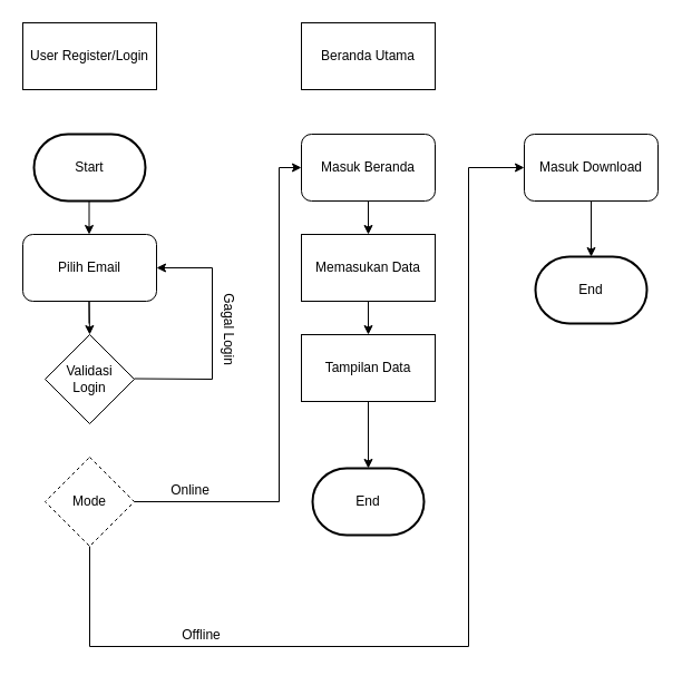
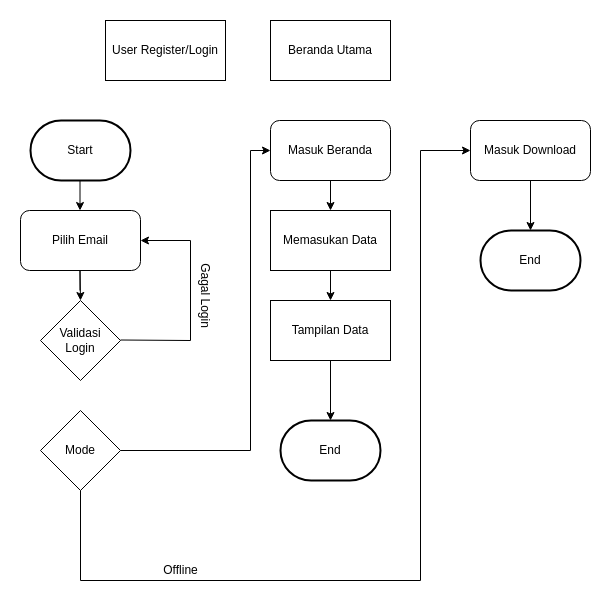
  <mxCell id="0" />
  <mxCell id="1" parent="0" />
- <mxCell id="2" value="User Register/Login" style="rounded=0;whiteSpace=wrap;html=1;" vertex="1" parent="1"><mxGeometry x="20" y="20" width="120" height="60" as="geometry" /></mxCell>
+ <mxCell id="2" value="User Register/Login" style="rounded=0;whiteSpace=wrap;html=1;" vertex="1" parent="1"><mxGeometry x="105" y="20" width="120" height="60" as="geometry" /></mxCell>
  <mxCell id="3" value="" style="endArrow=classic;html=1;rounded=0;" edge="1" parent="1"><mxGeometry width="50" height="50" relative="1" as="geometry"><mxPoint x="79.5" y="180" as="sourcePoint" /><mxPoint x="79.5" y="210" as="targetPoint" /></mxGeometry></mxCell>
  <mxCell id="4" value="" style="endArrow=classic;html=1;rounded=0;" edge="1" parent="1"><mxGeometry width="50" height="50" relative="1" as="geometry"><mxPoint x="79.5" y="290" as="sourcePoint" /><mxPoint x="80" y="300" as="targetPoint" /><Array as="points"><mxPoint x="79.5" y="270" /></Array></mxGeometry></mxCell>
  <mxCell id="5" value="Pilih Email" style="rounded=1;whiteSpace=wrap;html=1;" vertex="1" parent="1"><mxGeometry x="20" y="210" width="120" height="60" as="geometry" /></mxCell>
  <mxCell id="6" value="Validasi&lt;br&gt;Login" style="rhombus;whiteSpace=wrap;html=1;" vertex="1" parent="1"><mxGeometry x="40" y="300" width="80" height="80" as="geometry" /></mxCell>
  <mxCell id="7" value="" style="endArrow=classic;html=1;rounded=0;" edge="1" parent="1" target="5"><mxGeometry width="50" height="50" relative="1" as="geometry"><mxPoint x="120" y="339.5" as="sourcePoint" /><mxPoint x="140" y="240" as="targetPoint" /><Array as="points"><mxPoint x="190" y="340" /><mxPoint x="190" y="240" /></Array></mxGeometry></mxCell>
  <mxCell id="8" value="Gagal Login" style="text;html=1;resizable=0;autosize=1;align=center;verticalAlign=middle;points=[];fillColor=none;strokeColor=none;rounded=0;rotation=90;" vertex="1" parent="1"><mxGeometry x="160" y="280" width="90" height="30" as="geometry" /></mxCell>
  <mxCell id="9" value="Beranda Utama" style="rounded=0;whiteSpace=wrap;html=1;" vertex="1" parent="1"><mxGeometry x="270" y="20" width="120" height="60" as="geometry" /></mxCell>
  <mxCell id="10" value="Masuk Beranda" style="rounded=1;whiteSpace=wrap;html=1;" vertex="1" parent="1"><mxGeometry x="270" y="120" width="120" height="60" as="geometry" /></mxCell>
  <mxCell id="11" value="" style="endArrow=classic;html=1;rounded=0;exitX=0.5;exitY=1;exitDx=0;exitDy=0;" edge="1" parent="1" source="10"><mxGeometry width="50" height="50" relative="1" as="geometry"><mxPoint x="320" y="220" as="sourcePoint" /><mxPoint x="330" y="210" as="targetPoint" /></mxGeometry></mxCell>
  <mxCell id="12" value="Memasukan Data" style="rounded=0;whiteSpace=wrap;html=1;" vertex="1" parent="1"><mxGeometry x="270" y="210" width="120" height="60" as="geometry" /></mxCell>
  <mxCell id="13" value="Tampilan Data" style="rounded=0;whiteSpace=wrap;html=1;" vertex="1" parent="1"><mxGeometry x="270" y="300" width="120" height="60" as="geometry" /></mxCell>
  <mxCell id="14" value="" style="endArrow=classic;html=1;rounded=0;exitX=0.5;exitY=1;exitDx=0;exitDy=0;entryX=0.5;entryY=0;entryDx=0;entryDy=0;" edge="1" parent="1" source="12" target="13"><mxGeometry width="50" height="50" relative="1" as="geometry"><mxPoint x="350" y="300" as="sourcePoint" /><mxPoint x="400" y="250" as="targetPoint" /></mxGeometry></mxCell>
  <mxCell id="15" value="" style="endArrow=classic;html=1;rounded=0;entryX=0.5;entryY=0;entryDx=0;entryDy=0;entryPerimeter=0;" edge="1" parent="1" target="16"><mxGeometry width="50" height="50" relative="1" as="geometry"><mxPoint x="330" y="360" as="sourcePoint" /><mxPoint x="380" y="310" as="targetPoint" /></mxGeometry></mxCell>
  <mxCell id="16" value="End" style="strokeWidth=2;html=1;shape=mxgraph.flowchart.terminator;whiteSpace=wrap;" vertex="1" parent="1"><mxGeometry x="280" y="420" width="100" height="60" as="geometry" /></mxCell>
  <mxCell id="17" value="Start" style="strokeWidth=2;html=1;shape=mxgraph.flowchart.terminator;whiteSpace=wrap;" vertex="1" parent="1"><mxGeometry x="30" y="120" width="100" height="60" as="geometry" /></mxCell>
- <mxCell id="18" value="Mode" style="rhombus;whiteSpace=wrap;html=1;dashed=1;" vertex="1" parent="1"><mxGeometry x="40" y="410" width="80" height="80" as="geometry" /></mxCell>
+ <mxCell id="18" value="Mode" style="rhombus;whiteSpace=wrap;html=1;" vertex="1" parent="1"><mxGeometry x="40" y="410" width="80" height="80" as="geometry" /></mxCell>
  <mxCell id="19" value="" style="endArrow=classic;html=1;rounded=0;exitX=1;exitY=0.5;exitDx=0;exitDy=0;entryX=0;entryY=0.5;entryDx=0;entryDy=0;" edge="1" parent="1" source="18" target="10"><mxGeometry width="50" height="50" relative="1" as="geometry"><mxPoint x="120" y="500" as="sourcePoint" /><mxPoint x="250" y="140" as="targetPoint" /><Array as="points"><mxPoint x="250" y="450" /><mxPoint x="250" y="150" /></Array></mxGeometry></mxCell>
  <mxCell id="20" value="" style="endArrow=classic;html=1;rounded=0;exitX=0.5;exitY=1;exitDx=0;exitDy=0;" edge="1" parent="1" source="18"><mxGeometry width="50" height="50" relative="1" as="geometry"><mxPoint x="50" y="580" as="sourcePoint" /><mxPoint x="470" y="150" as="targetPoint" /><Array as="points"><mxPoint x="80" y="580" /><mxPoint x="420" y="580" /><mxPoint x="420" y="150" /></Array></mxGeometry></mxCell>
  <mxCell id="21" value="Masuk Download" style="rounded=1;whiteSpace=wrap;html=1;" vertex="1" parent="1"><mxGeometry x="470" y="120" width="120" height="60" as="geometry" /></mxCell>
  <mxCell id="22" value="" style="endArrow=classic;html=1;rounded=0;exitX=0.5;exitY=1;exitDx=0;exitDy=0;" edge="1" parent="1" source="21"><mxGeometry width="50" height="50" relative="1" as="geometry"><mxPoint x="570" y="250" as="sourcePoint" /><mxPoint x="530" y="230" as="targetPoint" /></mxGeometry></mxCell>
  <mxCell id="23" value="End" style="strokeWidth=2;html=1;shape=mxgraph.flowchart.terminator;whiteSpace=wrap;" vertex="1" parent="1"><mxGeometry x="480" y="230" width="100" height="60" as="geometry" /></mxCell>
- <mxCell id="24" value="Online" style="text;html=1;align=center;verticalAlign=middle;resizable=0;points=[];autosize=1;strokeColor=none;fillColor=none;" vertex="1" parent="1"><mxGeometry x="140" y="425" width="60" height="30" as="geometry" /></mxCell>
  <mxCell id="25" value="Offline" style="text;html=1;align=center;verticalAlign=middle;resizable=0;points=[];autosize=1;strokeColor=none;fillColor=none;" vertex="1" parent="1"><mxGeometry x="150" y="555" width="60" height="30" as="geometry" /></mxCell>
